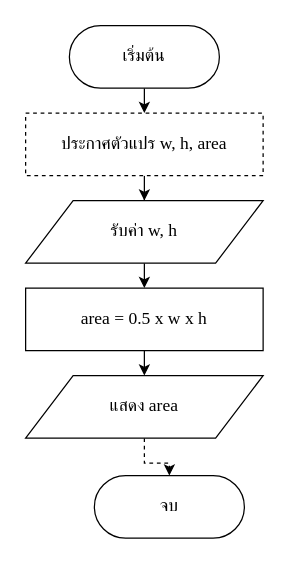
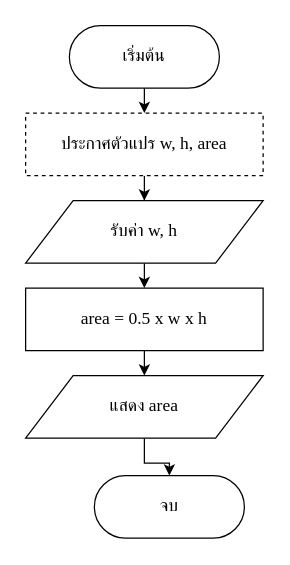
  <mxCell id="0" />
  <mxCell id="1" parent="0" />
  <mxCell id="2" style="edgeStyle=orthogonalEdgeStyle;rounded=0;orthogonalLoop=1;jettySize=auto;html=1;exitX=0.5;exitY=1;exitDx=0;exitDy=0;entryX=0.5;entryY=0;entryDx=0;entryDy=0;" edge="1" parent="1" source="3" target="5"><mxGeometry relative="1" as="geometry" /></mxCell>
  <mxCell id="3" value="&lt;font face=&quot;Kanit&quot; style=&quot;font-size: 14px&quot;&gt;เริ่มต้น&lt;/font&gt;" style="rounded=1;whiteSpace=wrap;html=1;arcSize=50;" vertex="1" parent="1"><mxGeometry x="55" y="20" width="120" height="50" as="geometry" /></mxCell>
  <mxCell id="4" style="edgeStyle=orthogonalEdgeStyle;rounded=0;orthogonalLoop=1;jettySize=auto;html=1;exitX=0.5;exitY=1;exitDx=0;exitDy=0;" edge="1" parent="1" source="5" target="7"><mxGeometry relative="1" as="geometry" /></mxCell>
  <mxCell id="5" value="&lt;font face=&quot;Kanit&quot; style=&quot;font-size: 14px&quot;&gt;ประกาศตัวแปร w, h, area&lt;/font&gt;" style="rounded=0;whiteSpace=wrap;html=1;dashed=1;" vertex="1" parent="1"><mxGeometry x="20" y="90" width="190" height="50" as="geometry" /></mxCell>
  <mxCell id="6" style="edgeStyle=orthogonalEdgeStyle;rounded=0;orthogonalLoop=1;jettySize=auto;html=1;exitX=0.5;exitY=1;exitDx=0;exitDy=0;entryX=0.5;entryY=0;entryDx=0;entryDy=0;" edge="1" parent="1" source="7" target="9"><mxGeometry relative="1" as="geometry" /></mxCell>
  <mxCell id="7" value="&lt;font style=&quot;font-size: 14px&quot;&gt;รับค่า w, h&lt;/font&gt;" style="shape=parallelogram;perimeter=parallelogramPerimeter;whiteSpace=wrap;html=1;fontFamily=Kanit;FType=g;" vertex="1" parent="1"><mxGeometry x="20" y="160" width="190" height="50" as="geometry" /></mxCell>
  <mxCell id="8" style="edgeStyle=orthogonalEdgeStyle;rounded=0;orthogonalLoop=1;jettySize=auto;html=1;exitX=0.5;exitY=1;exitDx=0;exitDy=0;entryX=0.5;entryY=0;entryDx=0;entryDy=0;" edge="1" parent="1" source="9" target="11"><mxGeometry relative="1" as="geometry" /></mxCell>
  <mxCell id="9" value="&lt;font face=&quot;Kanit&quot; style=&quot;font-size: 14px&quot;&gt;area = 0.5 x w x h&lt;/font&gt;" style="rounded=0;whiteSpace=wrap;html=1;" vertex="1" parent="1"><mxGeometry x="20" y="230" width="190" height="50" as="geometry" /></mxCell>
- <mxCell id="10" style="edgeStyle=orthogonalEdgeStyle;rounded=0;orthogonalLoop=1;jettySize=auto;html=1;exitX=0.5;exitY=1;exitDx=0;exitDy=0;dashed=1;" edge="1" parent="1" source="11" target="12"><mxGeometry relative="1" as="geometry" /></mxCell>
+ <mxCell id="10" style="edgeStyle=orthogonalEdgeStyle;rounded=0;orthogonalLoop=1;jettySize=auto;html=1;exitX=0.5;exitY=1;exitDx=0;exitDy=0;" edge="1" parent="1" source="11" target="12"><mxGeometry relative="1" as="geometry" /></mxCell>
  <mxCell id="11" value="&lt;span style=&quot;font-size: 14px&quot;&gt;แสดง area&lt;/span&gt;" style="shape=parallelogram;perimeter=parallelogramPerimeter;whiteSpace=wrap;html=1;fontFamily=Kanit;FType=g;" vertex="1" parent="1"><mxGeometry x="20" y="300" width="190" height="50" as="geometry" /></mxCell>
  <mxCell id="12" value="&lt;font face=&quot;Kanit&quot;&gt;&lt;span style=&quot;font-size: 14px&quot;&gt;จบ&lt;/span&gt;&lt;/font&gt;" style="rounded=1;whiteSpace=wrap;html=1;arcSize=50;" vertex="1" parent="1"><mxGeometry x="75" y="380" width="120" height="50" as="geometry" /></mxCell>
